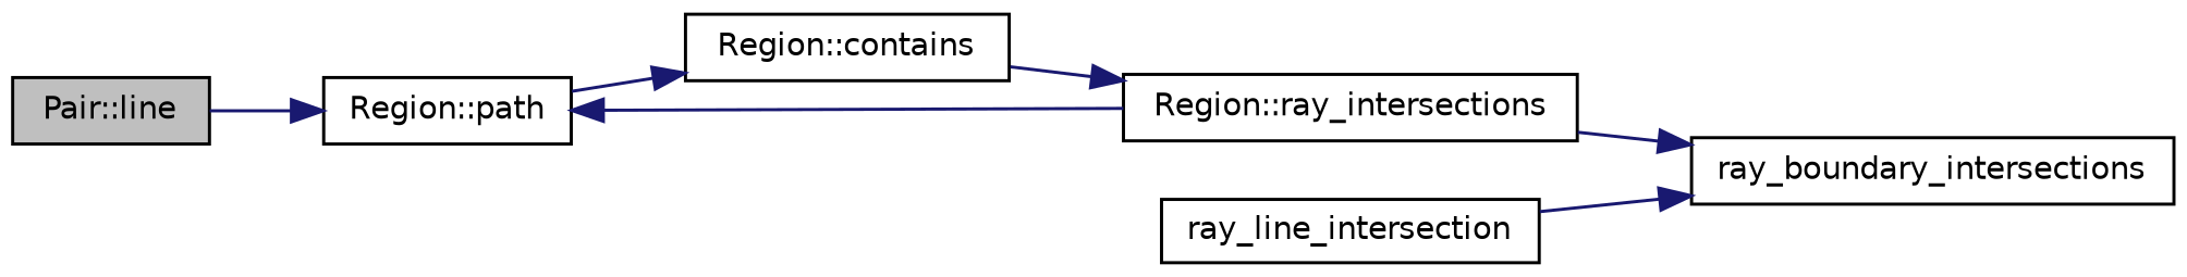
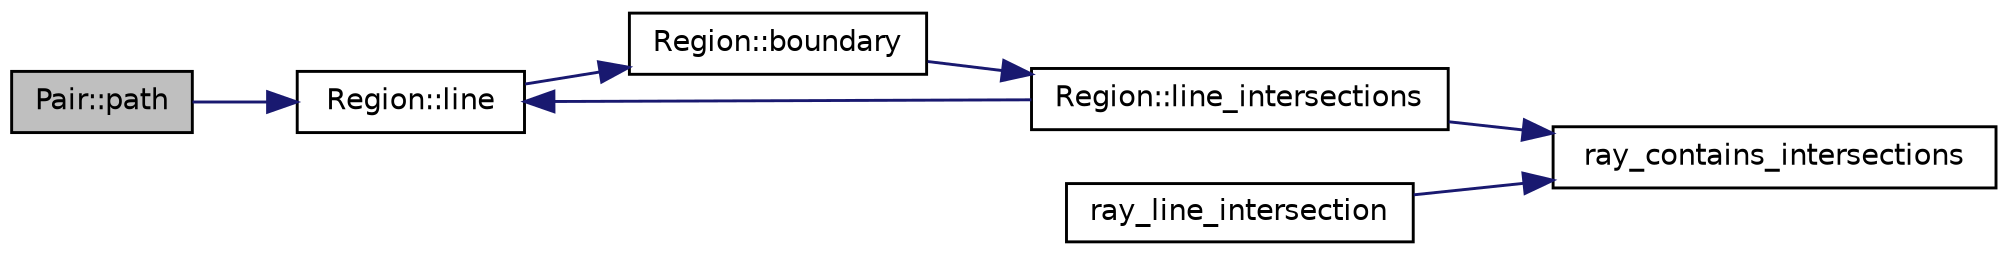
  digraph {
    rankdir=LR
    node [color=black fillcolor=white fontname=Helvetica fontsize=10 shape=record style=filled]
    edge [color=midnightblue fontname=Helvetica fontsize=10 labelfontname=Helvetica labelfontsize=10 style=solid]
-   n1 [fillcolor=grey75 fontcolor=black height=0.2 label="Pair::line" width=0.4]
-   n2 [height=0.2 label="Region::path" width=0.4]
-   n3 [height=0.2 label="Region::contains" width=0.4]
-   n4 [height=0.2 label="Region::ray_intersections" width=0.4]
-   n5 [height=0.2 label=ray_boundary_intersections width=0.4]
+   n1 [fillcolor=grey75 fontcolor=black height=0.2 label="Pair::path" width=0.4]
+   n2 [height=0.2 label="Region::line" width=0.4]
+   n3 [height=0.2 label="Region::boundary" width=0.4]
+   n4 [height=0.2 label="Region::line_intersections" width=0.4]
+   n5 [height=0.2 label=ray_contains_intersections width=0.4]
    n6 [height=0.2 label=ray_line_intersection width=0.4]
    n1 -> n2
    n2 -> n3
    n3 -> n4
    n4 -> n2
    n4 -> n5
    n6 -> n5
  }
